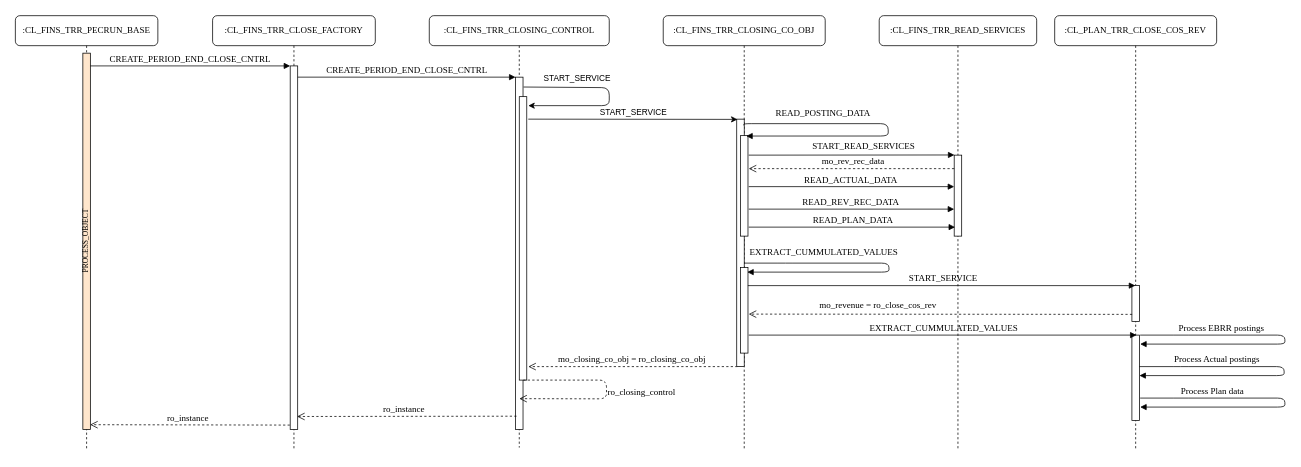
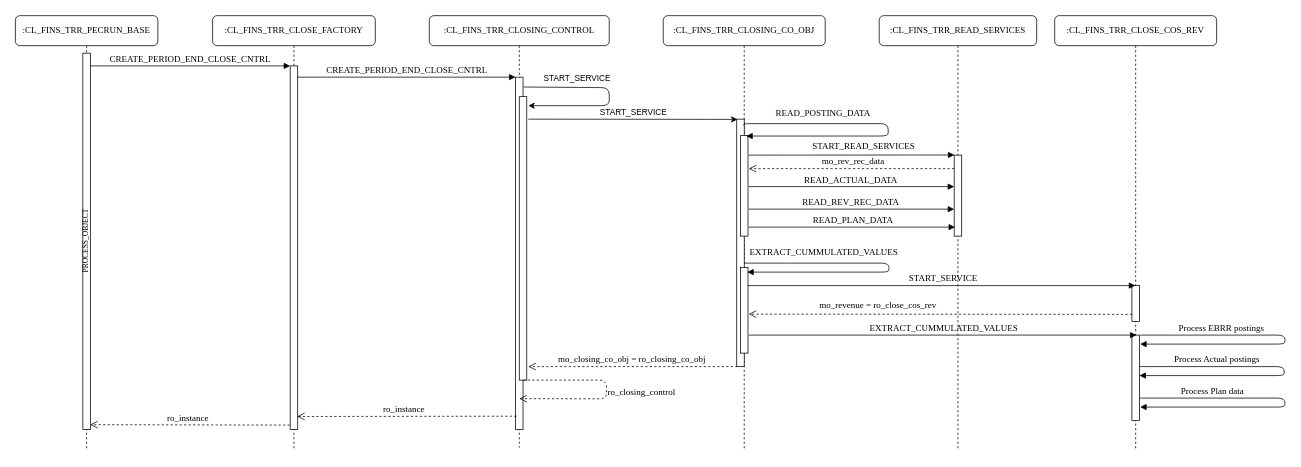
  <mxCell id="0" />
  <mxCell id="1" parent="0" />
  <mxCell id="2" value=":CL_FINS_TRR_CLOSE_FACTORY" style="shape=umlLifeline;perimeter=lifelinePerimeter;whiteSpace=wrap;html=1;container=1;collapsible=0;recursiveResize=0;outlineConnect=0;rounded=1;shadow=0;comic=0;labelBackgroundColor=none;strokeWidth=1;fontFamily=Verdana;fontSize=12;align=center;" parent="1" vertex="1"><mxGeometry x="283" y="20" width="217" height="580" as="geometry" /></mxCell>
  <mxCell id="3" value="" style="html=1;points=[];perimeter=orthogonalPerimeter;rounded=0;shadow=0;comic=0;labelBackgroundColor=none;strokeWidth=1;fontFamily=Verdana;fontSize=12;align=center;" parent="2" vertex="1"><mxGeometry x="103.5" y="67" width="10" height="485" as="geometry" /></mxCell>
  <mxCell id="4" value=":CL_FINS_TRR_CLOSING_CONTROL" style="shape=umlLifeline;perimeter=lifelinePerimeter;whiteSpace=wrap;html=1;container=1;collapsible=0;recursiveResize=0;outlineConnect=0;rounded=1;shadow=0;comic=0;labelBackgroundColor=none;strokeWidth=1;fontFamily=Verdana;fontSize=12;align=center;" parent="1" vertex="1"><mxGeometry x="572" y="20" width="240" height="576" as="geometry" /></mxCell>
  <mxCell id="5" value="" style="html=1;points=[];perimeter=orthogonalPerimeter;rounded=0;shadow=0;comic=0;labelBackgroundColor=none;strokeWidth=1;fontFamily=Verdana;fontSize=12;align=center;" parent="4" vertex="1"><mxGeometry x="115" y="82" width="10" height="470" as="geometry" /></mxCell>
  <mxCell id="6" value="" style="html=1;points=[];perimeter=orthogonalPerimeter;rounded=0;shadow=0;comic=0;labelBackgroundColor=none;strokeWidth=1;fontFamily=Verdana;fontSize=12;align=center;" vertex="1" parent="4"><mxGeometry x="120" y="108" width="10" height="378" as="geometry" /></mxCell>
  <mxCell id="7" value="START_SERVICE" style="endArrow=classic;html=1;rounded=1;exitX=1.067;exitY=0.028;exitDx=0;exitDy=0;exitPerimeter=0;curved=0;" edge="1" parent="4" source="5"><mxGeometry x="-0.42" y="12" width="50" height="50" relative="1" as="geometry"><mxPoint x="252" y="114" as="sourcePoint" /><mxPoint x="132" y="120" as="targetPoint" /><Array as="points"><mxPoint x="240" y="96" /><mxPoint x="240" y="120" /></Array><mxPoint as="offset" /></mxGeometry></mxCell>
  <mxCell id="8" value="ro_closing_control" style="html=1;verticalAlign=bottom;endArrow=open;dashed=1;endSize=8;labelBackgroundColor=none;fontFamily=Verdana;fontSize=12;exitX=0.9;exitY=1;exitDx=0;exitDy=0;exitPerimeter=0;rounded=1;curved=0;entryX=0.867;entryY=0.925;entryDx=0;entryDy=0;entryPerimeter=0;horizontal=1;align=left;" edge="1" parent="4"><mxGeometry x="0.076" relative="1" as="geometry"><mxPoint x="120.0" y="510.75" as="targetPoint" /><mxPoint x="125.33" y="486" as="sourcePoint" /><Array as="points"><mxPoint x="236.33" y="486" /><mxPoint x="236.33" y="511" /></Array><mxPoint as="offset" /></mxGeometry></mxCell>
  <mxCell id="9" value="mo_closing_co_obj = ro_closing_co_obj" style="html=1;verticalAlign=bottom;endArrow=open;dashed=1;endSize=8;labelBackgroundColor=none;fontFamily=Verdana;fontSize=12;" edge="1" parent="4"><mxGeometry x="0.011" relative="1" as="geometry"><mxPoint x="132" y="468" as="targetPoint" /><mxPoint x="411" y="468" as="sourcePoint" /><Array as="points" /><mxPoint as="offset" /></mxGeometry></mxCell>
  <mxCell id="10" value=":CL_FINS_TRR_CLOSING_CO_OBJ" style="shape=umlLifeline;perimeter=lifelinePerimeter;whiteSpace=wrap;html=1;container=1;collapsible=0;recursiveResize=0;outlineConnect=0;rounded=1;shadow=0;comic=0;labelBackgroundColor=none;strokeWidth=1;fontFamily=Verdana;fontSize=12;align=center;" parent="1" vertex="1"><mxGeometry x="884" y="20" width="216" height="580" as="geometry" /></mxCell>
  <mxCell id="11" value="" style="html=1;points=[];perimeter=orthogonalPerimeter;rounded=0;shadow=0;comic=0;labelBackgroundColor=none;strokeWidth=1;fontFamily=Verdana;fontSize=12;align=center;" parent="10" vertex="1"><mxGeometry x="98" y="138" width="10" height="330" as="geometry" /></mxCell>
  <mxCell id="12" value="" style="html=1;points=[];perimeter=orthogonalPerimeter;rounded=0;shadow=0;comic=0;labelBackgroundColor=none;strokeWidth=1;fontFamily=Verdana;fontSize=12;align=center;" parent="10" vertex="1"><mxGeometry x="103" y="160" width="10" height="134" as="geometry" /></mxCell>
  <mxCell id="13" value="READ_POSTING_DATA" style="html=1;verticalAlign=bottom;endArrow=block;labelBackgroundColor=none;fontFamily=Verdana;fontSize=12;elbow=vertical;edgeStyle=orthogonalEdgeStyle;curved=0;entryX=0.767;entryY=0.004;entryPerimeter=0;entryDx=0;entryDy=0;exitX=0.933;exitY=0.025;exitDx=0;exitDy=0;exitPerimeter=0;rounded=1;" parent="10" source="11" target="12" edge="1"><mxGeometry x="-0.461" y="5" relative="1" as="geometry"><mxPoint x="234" y="114" as="sourcePoint" /><mxPoint x="206.5" y="274.76" as="targetPoint" /><Array as="points"><mxPoint x="107" y="144" /><mxPoint x="300" y="144" /><mxPoint x="300" y="161" /></Array><mxPoint as="offset" /></mxGeometry></mxCell>
  <mxCell id="14" value="EXTRACT_CUMMULATED_VALUES" style="html=1;verticalAlign=bottom;endArrow=block;labelBackgroundColor=none;fontFamily=Verdana;fontSize=12;elbow=vertical;edgeStyle=orthogonalEdgeStyle;curved=0;entryX=0.767;entryY=0.004;entryPerimeter=0;entryDx=0;entryDy=0;exitX=0.933;exitY=0.025;exitDx=0;exitDy=0;exitPerimeter=0;rounded=1;" edge="1" parent="10"><mxGeometry x="-0.461" y="5" relative="1" as="geometry"><mxPoint x="108" y="330" as="sourcePoint" /><mxPoint x="112" y="342" as="targetPoint" /><Array as="points"><mxPoint x="163" y="330" /><mxPoint x="301" y="330" /><mxPoint x="301" y="342" /></Array><mxPoint as="offset" /></mxGeometry></mxCell>
  <mxCell id="15" value="" style="html=1;points=[];perimeter=orthogonalPerimeter;rounded=0;shadow=0;comic=0;labelBackgroundColor=none;strokeWidth=1;fontFamily=Verdana;fontSize=12;align=center;" vertex="1" parent="10"><mxGeometry x="103" y="336" width="10" height="114" as="geometry" /></mxCell>
- <mxCell id="16" value=":CL_PLAN_TRR_CLOSE_COS_REV" style="shape=umlLifeline;perimeter=lifelinePerimeter;whiteSpace=wrap;html=1;container=1;collapsible=0;recursiveResize=0;outlineConnect=0;rounded=1;shadow=0;comic=0;labelBackgroundColor=none;strokeWidth=1;fontFamily=Verdana;fontSize=12;align=center;" parent="1" vertex="1"><mxGeometry x="1406" y="20" width="216" height="580" as="geometry" /></mxCell>
+ <mxCell id="16" value=":CL_FINS_TRR_CLOSE_COS_REV" style="shape=umlLifeline;perimeter=lifelinePerimeter;whiteSpace=wrap;html=1;container=1;collapsible=0;recursiveResize=0;outlineConnect=0;rounded=1;shadow=0;comic=0;labelBackgroundColor=none;strokeWidth=1;fontFamily=Verdana;fontSize=12;align=center;" parent="1" vertex="1"><mxGeometry x="1406" y="20" width="216" height="580" as="geometry" /></mxCell>
  <mxCell id="17" value="" style="html=1;points=[];perimeter=orthogonalPerimeter;rounded=0;shadow=0;comic=0;labelBackgroundColor=none;strokeColor=#000000;strokeWidth=1;fillColor=#FFFFFF;fontFamily=Verdana;fontSize=12;fontColor=#000000;align=center;" parent="16" vertex="1"><mxGeometry x="103" y="360" width="10" height="48" as="geometry" /></mxCell>
  <mxCell id="18" value="" style="html=1;points=[];perimeter=orthogonalPerimeter;rounded=0;shadow=0;comic=0;labelBackgroundColor=none;strokeColor=#000000;strokeWidth=1;fillColor=#FFFFFF;fontFamily=Verdana;fontSize=12;fontColor=#000000;align=center;" vertex="1" parent="16"><mxGeometry x="103" y="426" width="10" height="114" as="geometry" /></mxCell>
  <mxCell id="19" value="Process Actual postings" style="html=1;verticalAlign=bottom;endArrow=block;labelBackgroundColor=none;fontFamily=Verdana;fontSize=12;elbow=vertical;edgeStyle=orthogonalEdgeStyle;curved=0;exitX=0.933;exitY=0.025;exitDx=0;exitDy=0;exitPerimeter=0;rounded=1;" edge="1" parent="16"><mxGeometry x="-0.482" relative="1" as="geometry"><mxPoint x="113" y="468" as="sourcePoint" /><mxPoint x="113" y="480" as="targetPoint" /><Array as="points"><mxPoint x="168" y="468" /><mxPoint x="306" y="468" /><mxPoint x="306" y="480" /></Array><mxPoint as="offset" /></mxGeometry></mxCell>
  <mxCell id="20" value=":CL_FINS_TRR_PECRUN_BASE" style="shape=umlLifeline;perimeter=lifelinePerimeter;whiteSpace=wrap;html=1;container=1;collapsible=0;recursiveResize=0;outlineConnect=0;rounded=1;shadow=0;comic=0;labelBackgroundColor=none;strokeWidth=1;fontFamily=Verdana;fontSize=12;align=center;" parent="1" vertex="1"><mxGeometry x="20" y="20" width="190" height="580" as="geometry" /></mxCell>
- <mxCell id="21" value="PROCESS_OBJECT" style="html=1;points=[];perimeter=orthogonalPerimeter;rounded=0;shadow=0;comic=0;labelBackgroundColor=none;strokeWidth=1;fontFamily=Verdana;fontSize=10;align=center;horizontal=0;verticalAlign=middle;spacingTop=0;spacingBottom=2;fillColor=#ffe6cc;" parent="20" vertex="1"><mxGeometry x="90" y="50" width="10" height="502" as="geometry" /></mxCell>
+ <mxCell id="21" value="PROCESS_OBJECT" style="html=1;points=[];perimeter=orthogonalPerimeter;rounded=0;shadow=0;comic=0;labelBackgroundColor=none;strokeWidth=1;fontFamily=Verdana;fontSize=10;align=center;horizontal=0;verticalAlign=middle;spacingTop=0;spacingBottom=2;" parent="20" vertex="1"><mxGeometry x="90" y="50" width="10" height="502" as="geometry" /></mxCell>
  <mxCell id="22" value="START_READ_SERVICES" style="html=1;verticalAlign=bottom;endArrow=block;entryX=0.033;entryY=-0.002;labelBackgroundColor=none;fontFamily=Verdana;fontSize=12;entryDx=0;entryDy=0;entryPerimeter=0;" parent="1" target="26" edge="1"><mxGeometry x="0.114" y="3" relative="1" as="geometry"><mxPoint x="998" y="206" as="sourcePoint" /><mxPoint as="offset" /></mxGeometry></mxCell>
  <mxCell id="23" value="CREATE_PERIOD_END_CLOSE_CNTRL" style="html=1;verticalAlign=bottom;endArrow=block;entryX=0;entryY=0;labelBackgroundColor=none;fontFamily=Verdana;fontSize=12;edgeStyle=elbowEdgeStyle;elbow=vertical;" parent="1" source="21" target="3" edge="1"><mxGeometry relative="1" as="geometry"><mxPoint x="528" y="162" as="sourcePoint" /></mxGeometry></mxCell>
  <mxCell id="24" value="CREATE_PERIOD_END_CLOSE_CNTRL" style="html=1;verticalAlign=bottom;endArrow=block;entryX=0;entryY=0;labelBackgroundColor=none;fontFamily=Verdana;fontSize=12;edgeStyle=elbowEdgeStyle;elbow=vertical;" parent="1" source="3" target="5" edge="1"><mxGeometry relative="1" as="geometry"><mxPoint x="678" y="172" as="sourcePoint" /></mxGeometry></mxCell>
  <mxCell id="25" value=":CL_FINS_TRR_READ_SERVICES" style="shape=umlLifeline;perimeter=lifelinePerimeter;whiteSpace=wrap;html=1;container=1;collapsible=0;recursiveResize=0;outlineConnect=0;rounded=1;shadow=0;comic=0;labelBackgroundColor=none;strokeWidth=1;fontFamily=Verdana;fontSize=12;align=center;" parent="1" vertex="1"><mxGeometry x="1172" y="20" width="210" height="580" as="geometry" /></mxCell>
  <mxCell id="26" value="" style="html=1;points=[];perimeter=orthogonalPerimeter;rounded=0;shadow=0;comic=0;labelBackgroundColor=none;strokeWidth=1;fontFamily=Verdana;fontSize=12;align=center;" vertex="1" parent="25"><mxGeometry x="100" y="186" width="10" height="108" as="geometry" /></mxCell>
  <mxCell id="27" value="READ_PLAN_DATA" style="html=1;verticalAlign=bottom;endArrow=block;labelBackgroundColor=none;fontFamily=Verdana;fontSize=12;entryX=0.1;entryY=0.51;entryDx=0;entryDy=0;entryPerimeter=0;" edge="1" parent="25"><mxGeometry x="0.007" relative="1" as="geometry"><mxPoint x="-174" y="282" as="sourcePoint" /><mxPoint x="101.17" y="282.0" as="targetPoint" /><mxPoint as="offset" /></mxGeometry></mxCell>
  <mxCell id="28" value="READ_REV_REC_DATA" style="html=1;verticalAlign=bottom;endArrow=block;labelBackgroundColor=none;fontFamily=Verdana;fontSize=12;entryX=-0.1;entryY=0.38;entryDx=0;entryDy=0;entryPerimeter=0;" edge="1" parent="25"><mxGeometry x="-0.005" relative="1" as="geometry"><mxPoint x="-174" y="258" as="sourcePoint" /><mxPoint x="100" y="258.0" as="targetPoint" /><mxPoint as="offset" /></mxGeometry></mxCell>
  <mxCell id="29" value="READ_ACTUAL_DATA" style="html=1;verticalAlign=bottom;endArrow=block;labelBackgroundColor=none;fontFamily=Verdana;fontSize=12;entryX=0.167;entryY=0.273;entryDx=0;entryDy=0;entryPerimeter=0;" edge="1" parent="25"><mxGeometry x="-0.008" relative="1" as="geometry"><mxPoint x="-174" y="228" as="sourcePoint" /><mxPoint x="100.0" y="228.004" as="targetPoint" /><mxPoint as="offset" /></mxGeometry></mxCell>
  <mxCell id="30" value="mo_rev_rec_data" style="html=1;verticalAlign=bottom;endArrow=open;dashed=1;endSize=8;labelBackgroundColor=none;fontFamily=Verdana;fontSize=12;exitX=0.1;exitY=0.123;exitDx=0;exitDy=0;exitPerimeter=0;" parent="25" edge="1"><mxGeometry x="-0.012" y="-1" relative="1" as="geometry"><mxPoint x="-174" y="204" as="targetPoint" /><mxPoint x="100" y="204.004" as="sourcePoint" /><Array as="points" /><mxPoint as="offset" /></mxGeometry></mxCell>
  <mxCell id="31" value="START_SERVICE" style="html=1;verticalAlign=bottom;endArrow=block;labelBackgroundColor=none;fontFamily=Verdana;fontSize=12;" edge="1" parent="25" target="16"><mxGeometry x="0.007" relative="1" as="geometry"><mxPoint x="-175.17" y="360" as="sourcePoint" /><mxPoint x="100" y="360.0" as="targetPoint" /><mxPoint as="offset" /></mxGeometry></mxCell>
  <mxCell id="32" value="ro_instance" style="html=1;verticalAlign=bottom;endArrow=open;dashed=1;endSize=8;labelBackgroundColor=none;fontFamily=Verdana;fontSize=12;entryX=0.967;entryY=0.987;entryDx=0;entryDy=0;entryPerimeter=0;" edge="1" parent="1" target="21"><mxGeometry x="0.024" relative="1" as="geometry"><mxPoint x="242" y="514.66" as="targetPoint" /><mxPoint x="386" y="566" as="sourcePoint" /><Array as="points" /><mxPoint as="offset" /></mxGeometry></mxCell>
  <mxCell id="33" value="ro_instance" style="html=1;verticalAlign=bottom;endArrow=open;dashed=1;endSize=8;labelBackgroundColor=none;fontFamily=Verdana;fontSize=12;entryX=0.917;entryY=0.964;entryDx=0;entryDy=0;entryPerimeter=0;exitX=0.133;exitY=0.962;exitDx=0;exitDy=0;exitPerimeter=0;" edge="1" parent="1" source="5" target="3"><mxGeometry x="0.024" relative="1" as="geometry"><mxPoint x="396.5" y="554" as="targetPoint" /><mxPoint x="662.5" y="555" as="sourcePoint" /><Array as="points" /><mxPoint as="offset" /></mxGeometry></mxCell>
  <mxCell id="34" value="START_SERVICE" style="endArrow=classic;html=1;rounded=0;entryX=0.1;entryY=0.001;entryDx=0;entryDy=0;entryPerimeter=0;verticalAlign=bottom;" edge="1" parent="1" target="11"><mxGeometry width="50" height="50" relative="1" as="geometry"><mxPoint x="704" y="158" as="sourcePoint" /><mxPoint x="838" y="170" as="targetPoint" /></mxGeometry></mxCell>
  <mxCell id="35" value="mo_revenue = ro_close_cos_rev" style="html=1;verticalAlign=bottom;endArrow=open;dashed=1;endSize=8;labelBackgroundColor=none;fontFamily=Verdana;fontSize=12;exitX=0.033;exitY=0.799;exitDx=0;exitDy=0;exitPerimeter=0;" edge="1" parent="1" source="17"><mxGeometry x="0.327" y="-2" relative="1" as="geometry"><mxPoint x="998" y="418" as="targetPoint" /><mxPoint x="1290" y="410" as="sourcePoint" /><Array as="points" /><mxPoint as="offset" /></mxGeometry></mxCell>
  <mxCell id="36" value="EXTRACT_CUMMULATED_VALUES" style="html=1;verticalAlign=bottom;endArrow=block;labelBackgroundColor=none;fontFamily=Verdana;fontSize=12;" edge="1" parent="1"><mxGeometry x="0.007" relative="1" as="geometry"><mxPoint x="998" y="446" as="sourcePoint" /><mxPoint x="1515.17" y="446" as="targetPoint" /><mxPoint as="offset" /></mxGeometry></mxCell>
  <mxCell id="37" value="Process EBRR postings" style="html=1;verticalAlign=bottom;endArrow=block;labelBackgroundColor=none;fontFamily=Verdana;fontSize=12;elbow=vertical;edgeStyle=orthogonalEdgeStyle;curved=0;exitX=0.933;exitY=0.025;exitDx=0;exitDy=0;exitPerimeter=0;rounded=1;" edge="1" parent="1"><mxGeometry x="-0.457" relative="1" as="geometry"><mxPoint x="1520" y="446" as="sourcePoint" /><mxPoint x="1520" y="458" as="targetPoint" /><Array as="points"><mxPoint x="1575" y="446" /><mxPoint x="1713" y="446" /><mxPoint x="1713" y="458" /></Array><mxPoint as="offset" /></mxGeometry></mxCell>
  <mxCell id="38" value="Process Plan data" style="html=1;verticalAlign=bottom;endArrow=block;labelBackgroundColor=none;fontFamily=Verdana;fontSize=12;elbow=vertical;edgeStyle=orthogonalEdgeStyle;curved=0;exitX=0.933;exitY=0.025;exitDx=0;exitDy=0;exitPerimeter=0;rounded=1;" edge="1" parent="1"><mxGeometry x="-0.518" relative="1" as="geometry"><mxPoint x="1520" y="530" as="sourcePoint" /><mxPoint x="1520" y="542" as="targetPoint" /><Array as="points"><mxPoint x="1575" y="530" /><mxPoint x="1713" y="530" /><mxPoint x="1713" y="542" /></Array><mxPoint as="offset" /></mxGeometry></mxCell>
